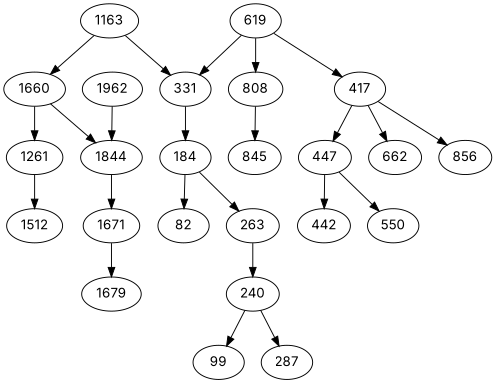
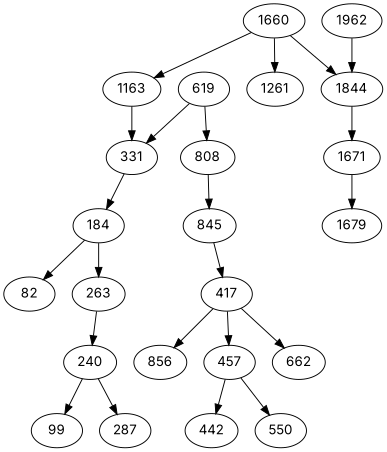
  digraph {
    fontname=Inter
    node [fontname=Inter]
    edge [fontname=Inter]
    1163
    331
    1660
    184
    1261
    1844
    82
    263
    619
    417
    808
-   1512
    1671
    240
    n15 [label=856]
-   457 [label=447]
+   457
    662
    845
    99
    287
    442
    550
    1679
    1962
    1163 -> 331
-   1163 -> 1660
+   1660 -> 1163
    331 -> 184
    1660 -> 1261
    1660 -> 1844
    184 -> 82
    184 -> 263
-   1261 -> 1512
    1844 -> 1671
    263 -> 240
    619 -> 331
-   619 -> 417
+   845 -> 417
    619 -> 808
    417 -> n15
    417 -> 457
    417 -> 662
    808 -> 845
    1671 -> 1679
    240 -> 99
    240 -> 287
    457 -> 442
    457 -> 550
    1962 -> 1844
  }
